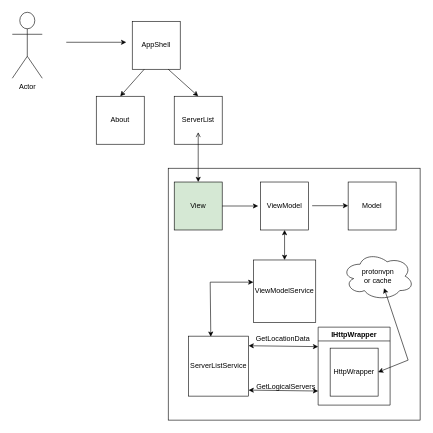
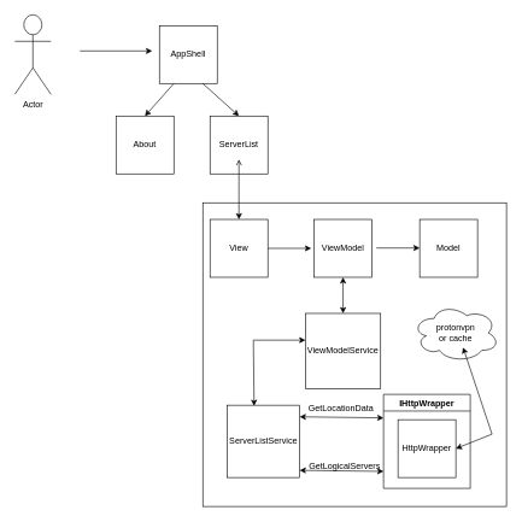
  <mxCell id="0" />
  <mxCell id="1" parent="0" />
  <mxCell id="2" value="Actor" style="shape=umlActor;verticalLabelPosition=bottom;verticalAlign=top;html=1;outlineConnect=0;" vertex="1" parent="1"><mxGeometry x="20" y="20" width="50" height="110" as="geometry" /></mxCell>
  <mxCell id="3" value="AppShell" style="whiteSpace=wrap;html=1;aspect=fixed;" vertex="1" parent="1"><mxGeometry x="220" y="35" width="80" height="80" as="geometry" /></mxCell>
  <mxCell id="4" value="" style="endArrow=classic;html=1;rounded=0;" edge="1" parent="1"><mxGeometry width="50" height="50" relative="1" as="geometry"><mxPoint x="110" y="70" as="sourcePoint" /><mxPoint x="210" y="70" as="targetPoint" /></mxGeometry></mxCell>
  <mxCell id="5" value="" style="whiteSpace=wrap;html=1;aspect=fixed;" vertex="1" parent="1"><mxGeometry x="280" y="280" width="420" height="420" as="geometry" /></mxCell>
  <mxCell id="6" value="About" style="whiteSpace=wrap;html=1;aspect=fixed;" vertex="1" parent="1"><mxGeometry x="160" y="160" width="80" height="80" as="geometry" /></mxCell>
  <mxCell id="7" value="ServerList" style="whiteSpace=wrap;html=1;aspect=fixed;" vertex="1" parent="1"><mxGeometry x="290" y="160" width="80" height="80" as="geometry" /></mxCell>
  <mxCell id="8" value="" style="endArrow=classic;html=1;rounded=0;exitX=0.25;exitY=1;exitDx=0;exitDy=0;entryX=0.5;entryY=0;entryDx=0;entryDy=0;" edge="1" parent="1" source="3" target="6"><mxGeometry width="50" height="50" relative="1" as="geometry"><mxPoint x="330" y="230" as="sourcePoint" /><mxPoint x="380" y="180" as="targetPoint" /></mxGeometry></mxCell>
  <mxCell id="9" value="" style="endArrow=classic;html=1;rounded=0;exitX=0.75;exitY=1;exitDx=0;exitDy=0;entryX=0.5;entryY=0;entryDx=0;entryDy=0;" edge="1" parent="1" source="3" target="7"><mxGeometry width="50" height="50" relative="1" as="geometry"><mxPoint x="330" y="230" as="sourcePoint" /><mxPoint x="380" y="180" as="targetPoint" /></mxGeometry></mxCell>
- <mxCell id="10" value="View" style="whiteSpace=wrap;html=1;aspect=fixed;fillColor=#d5e8d4;" vertex="1" parent="1"><mxGeometry x="290" y="303" width="80" height="80" as="geometry" /></mxCell>
+ <mxCell id="10" value="View" style="whiteSpace=wrap;html=1;aspect=fixed;" vertex="1" parent="1"><mxGeometry x="290" y="303" width="80" height="80" as="geometry" /></mxCell>
  <mxCell id="11" value="ViewModel" style="whiteSpace=wrap;html=1;aspect=fixed;" vertex="1" parent="1"><mxGeometry x="434" y="303" width="80" height="80" as="geometry" /></mxCell>
  <mxCell id="12" value="Model" style="whiteSpace=wrap;html=1;aspect=fixed;" vertex="1" parent="1"><mxGeometry x="580" y="303" width="80" height="80" as="geometry" /></mxCell>
  <mxCell id="13" value="ViewModelService" style="whiteSpace=wrap;html=1;aspect=fixed;" vertex="1" parent="1"><mxGeometry x="422" y="433" width="104" height="104" as="geometry" /></mxCell>
  <mxCell id="14" value="" style="endArrow=classic;html=1;rounded=0;" edge="1" parent="1" source="10"><mxGeometry width="50" height="50" relative="1" as="geometry"><mxPoint x="360" y="353" as="sourcePoint" /><mxPoint x="430" y="343" as="targetPoint" /></mxGeometry></mxCell>
  <mxCell id="15" value="" style="endArrow=classic;html=1;rounded=0;" edge="1" parent="1"><mxGeometry width="50" height="50" relative="1" as="geometry"><mxPoint x="520" y="342.5" as="sourcePoint" /><mxPoint x="580" y="342.5" as="targetPoint" /></mxGeometry></mxCell>
  <mxCell id="16" value="" style="endArrow=open;startArrow=classic;html=1;rounded=0;exitX=0.5;exitY=0;exitDx=0;exitDy=0;entryX=0.5;entryY=0.75;entryDx=0;entryDy=0;entryPerimeter=0;" edge="1" parent="1" source="10" target="7"><mxGeometry width="50" height="50" relative="1" as="geometry"><mxPoint x="290" y="267" as="sourcePoint" /><mxPoint x="340" y="217" as="targetPoint" /></mxGeometry></mxCell>
  <mxCell id="17" value="" style="endArrow=classic;startArrow=classic;html=1;rounded=0;entryX=0.5;entryY=1;entryDx=0;entryDy=0;" edge="1" parent="1" source="13" target="11"><mxGeometry width="50" height="50" relative="1" as="geometry"><mxPoint x="434" y="413" as="sourcePoint" /><mxPoint x="484" y="363" as="targetPoint" /></mxGeometry></mxCell>
  <mxCell id="18" value="ServerListService" style="whiteSpace=wrap;html=1;aspect=fixed;" vertex="1" parent="1"><mxGeometry x="314" y="560" width="100" height="100" as="geometry" /></mxCell>
  <mxCell id="19" value="" style="endArrow=classic;startArrow=classic;html=1;rounded=0;exitX=0.37;exitY=0.01;exitDx=0;exitDy=0;exitPerimeter=0;" edge="1" parent="1" source="18"><mxGeometry width="50" height="50" relative="1" as="geometry"><mxPoint x="372" y="520" as="sourcePoint" /><mxPoint x="422" y="470" as="targetPoint" /><Array as="points"><mxPoint x="350" y="470" /></Array></mxGeometry></mxCell>
  <mxCell id="20" value="IHttpWrapper" style="swimlane;" vertex="1" parent="1"><mxGeometry x="530" y="545" width="120" height="130" as="geometry" /></mxCell>
  <mxCell id="21" value="HttpWrapper" style="whiteSpace=wrap;html=1;aspect=fixed;" vertex="1" parent="20"><mxGeometry x="20" y="35" width="80" height="80" as="geometry" /></mxCell>
  <mxCell id="22" value="" style="endArrow=classic;startArrow=classic;html=1;rounded=0;entryX=0;entryY=0.25;entryDx=0;entryDy=0;exitX=1;exitY=0.16;exitDx=0;exitDy=0;exitPerimeter=0;" edge="1" parent="1" source="18" target="20"><mxGeometry width="50" height="50" relative="1" as="geometry"><mxPoint x="434" y="587" as="sourcePoint" /><mxPoint x="484" y="537" as="targetPoint" /></mxGeometry></mxCell>
  <mxCell id="23" value="" style="endArrow=classic;startArrow=classic;html=1;rounded=0;entryX=0;entryY=0.25;entryDx=0;entryDy=0;exitX=1;exitY=0.16;exitDx=0;exitDy=0;exitPerimeter=0;" edge="1" parent="1"><mxGeometry width="50" height="50" relative="1" as="geometry"><mxPoint x="414" y="650" as="sourcePoint" /><mxPoint x="530" y="651.5" as="targetPoint" /></mxGeometry></mxCell>
  <mxCell id="24" value="GetLocationData" style="text;html=1;align=center;verticalAlign=middle;resizable=0;points=[];autosize=1;strokeColor=none;fillColor=none;" vertex="1" parent="1"><mxGeometry x="416" y="550" width="110" height="30" as="geometry" /></mxCell>
  <mxCell id="25" value="GetLogicalServers" style="text;html=1;align=center;verticalAlign=middle;resizable=0;points=[];autosize=1;strokeColor=none;fillColor=none;" vertex="1" parent="1"><mxGeometry x="416" y="630" width="120" height="30" as="geometry" /></mxCell>
  <mxCell id="26" value="protonvpn &lt;br&gt;or cache" style="ellipse;shape=cloud;whiteSpace=wrap;html=1;" vertex="1" parent="1"><mxGeometry x="570" y="420" width="120" height="80" as="geometry" /></mxCell>
  <mxCell id="27" value="" style="endArrow=classic;startArrow=classic;html=1;rounded=0;exitX=1;exitY=0.5;exitDx=0;exitDy=0;" edge="1" parent="1" source="21"><mxGeometry width="50" height="50" relative="1" as="geometry"><mxPoint x="590" y="530" as="sourcePoint" /><mxPoint x="640" y="480" as="targetPoint" /><Array as="points"><mxPoint x="680" y="600" /></Array></mxGeometry></mxCell>
